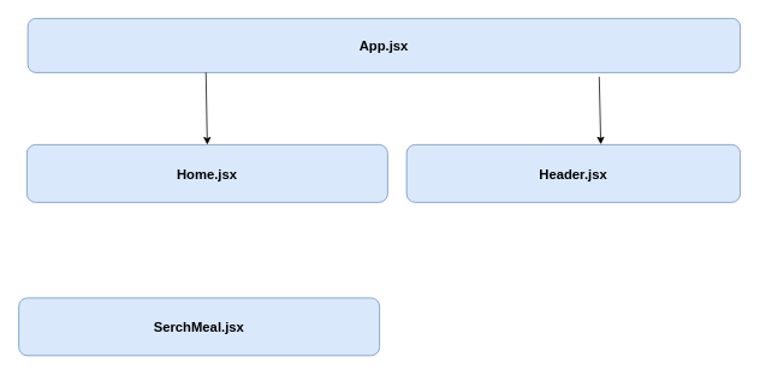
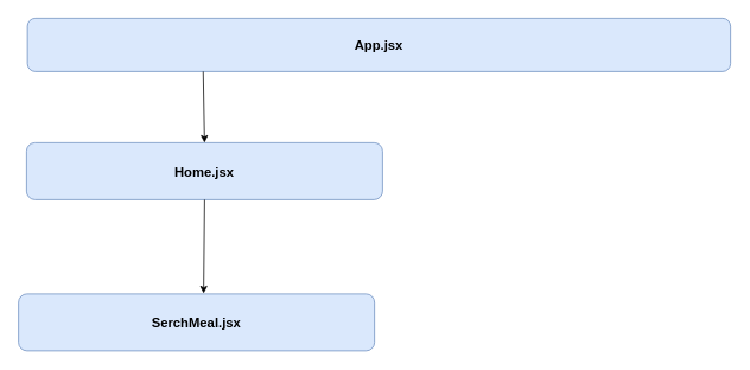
  <mxCell id="0" />
  <mxCell id="1" parent="0" />
  <mxCell id="2" value="App.jsx" style="rounded=1;whiteSpace=wrap;html=1;fillColor=#dae8fc;strokeColor=#6c8ebf;fontSize=15;fontStyle=1" vertex="1" parent="1"><mxGeometry x="30" y="20" width="790" height="60" as="geometry" /></mxCell>
  <mxCell id="3" value="Home.jsx" style="rounded=1;whiteSpace=wrap;html=1;fillColor=#dae8fc;strokeColor=#6c8ebf;fontSize=15;fontStyle=1" vertex="1" parent="1"><mxGeometry x="29" y="160" width="400" height="64" as="geometry" /></mxCell>
- <mxCell id="4" value="Header.jsx" style="rounded=1;whiteSpace=wrap;html=1;fillColor=#dae8fc;strokeColor=#6c8ebf;fontSize=15;fontStyle=1" vertex="1" parent="1"><mxGeometry x="450" y="160" width="370" height="64" as="geometry" /></mxCell>
  <mxCell id="5" value="" style="endArrow=classic;html=1;rounded=0;exitX=0.25;exitY=1;exitDx=0;exitDy=0;entryX=0.5;entryY=0;entryDx=0;entryDy=0;" edge="1" parent="1" source="2" target="3"><mxGeometry width="50" height="50" relative="1" as="geometry"><mxPoint x="390" y="230" as="sourcePoint" /><mxPoint x="440" y="180" as="targetPoint" /></mxGeometry></mxCell>
- <mxCell id="6" value="" style="endArrow=classic;html=1;rounded=0;exitX=0.802;exitY=1.076;exitDx=0;exitDy=0;exitPerimeter=0;entryX=0.582;entryY=-0.005;entryDx=0;entryDy=0;entryPerimeter=0;" edge="1" parent="1" source="2" target="4"><mxGeometry width="50" height="50" relative="1" as="geometry"><mxPoint x="390" y="230" as="sourcePoint" /><mxPoint x="440" y="180" as="targetPoint" /></mxGeometry></mxCell>
  <mxCell id="7" value="SerchMeal.jsx" style="rounded=1;whiteSpace=wrap;html=1;fillColor=#dae8fc;strokeColor=#6c8ebf;fontSize=15;fontStyle=1" vertex="1" parent="1"><mxGeometry x="20" y="330" width="400" height="64" as="geometry" /></mxCell>
+ <mxCell id="8" value="" style="endArrow=classic;html=1;rounded=0;exitX=0.5;exitY=1;exitDx=0;exitDy=0;entryX=0.52;entryY=-0.009;entryDx=0;entryDy=0;entryPerimeter=0;" edge="1" parent="1" source="3" target="7"><mxGeometry width="50" height="50" relative="1" as="geometry"><mxPoint x="520" y="350" as="sourcePoint" /><mxPoint x="570" y="300" as="targetPoint" /></mxGeometry></mxCell>
